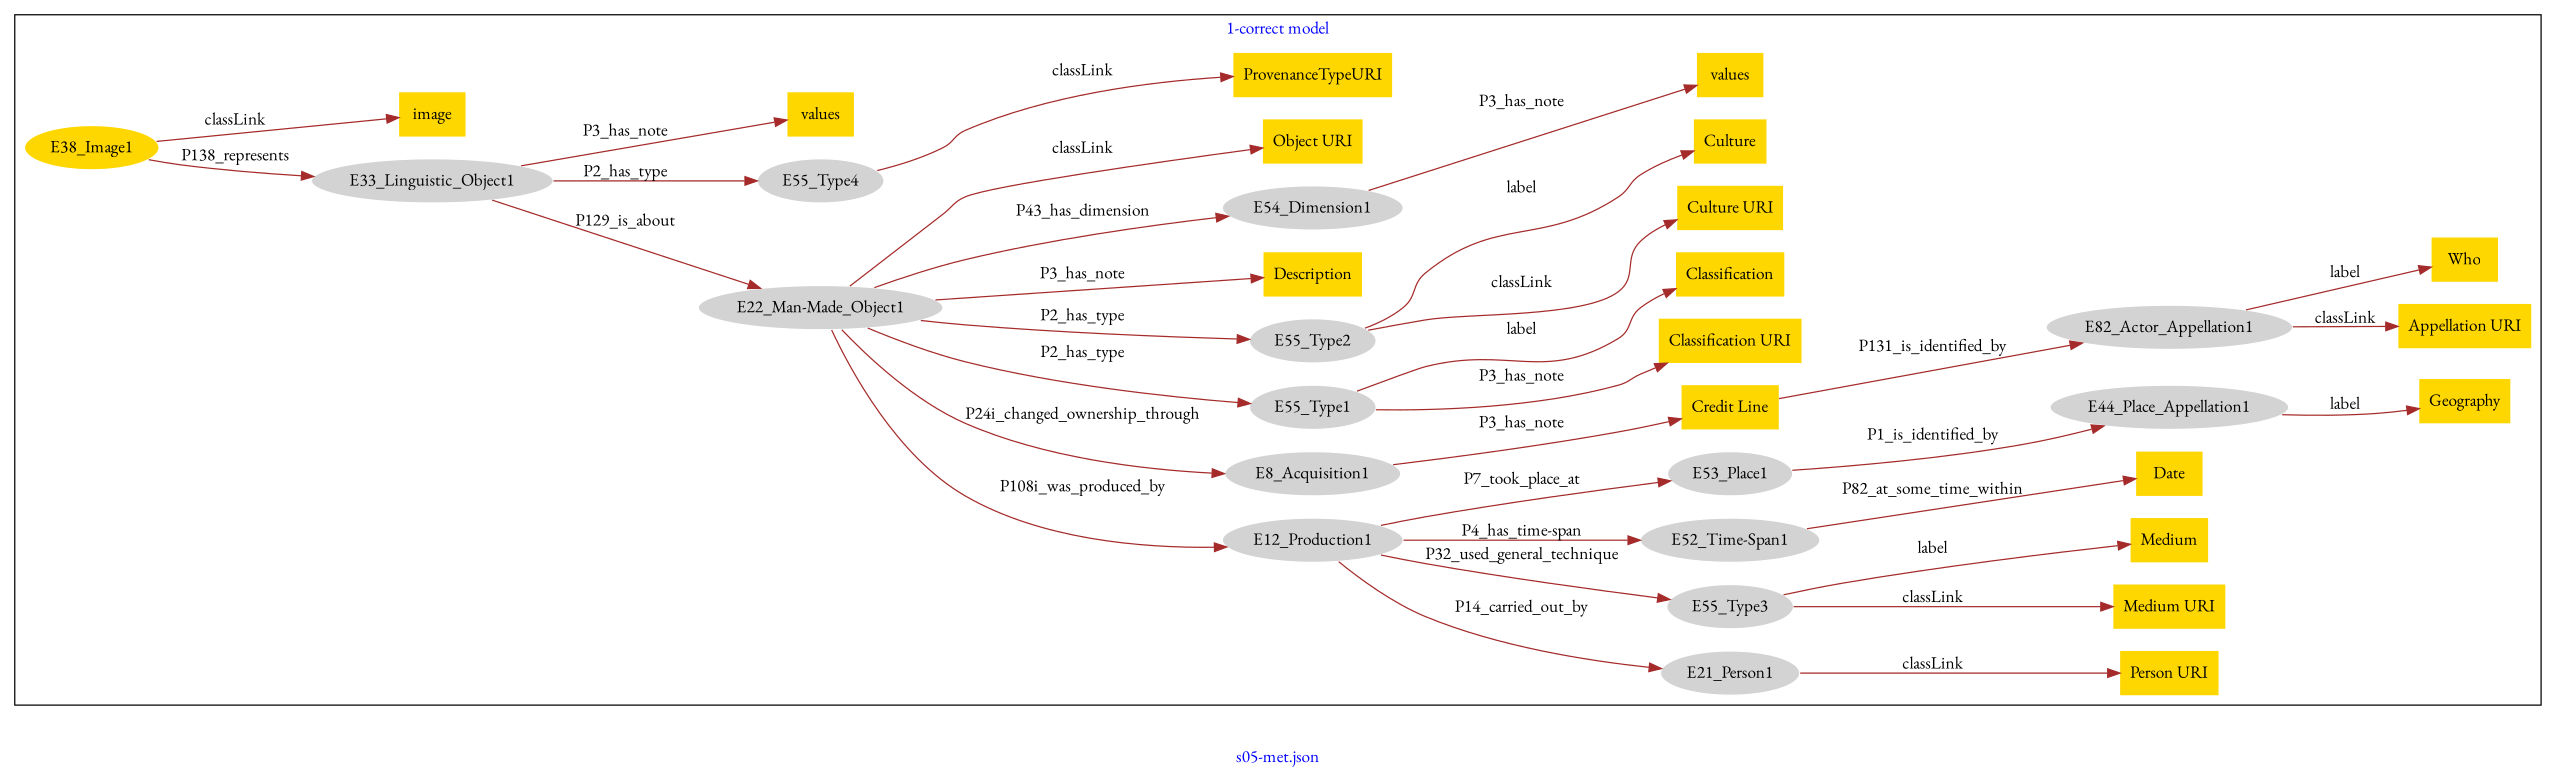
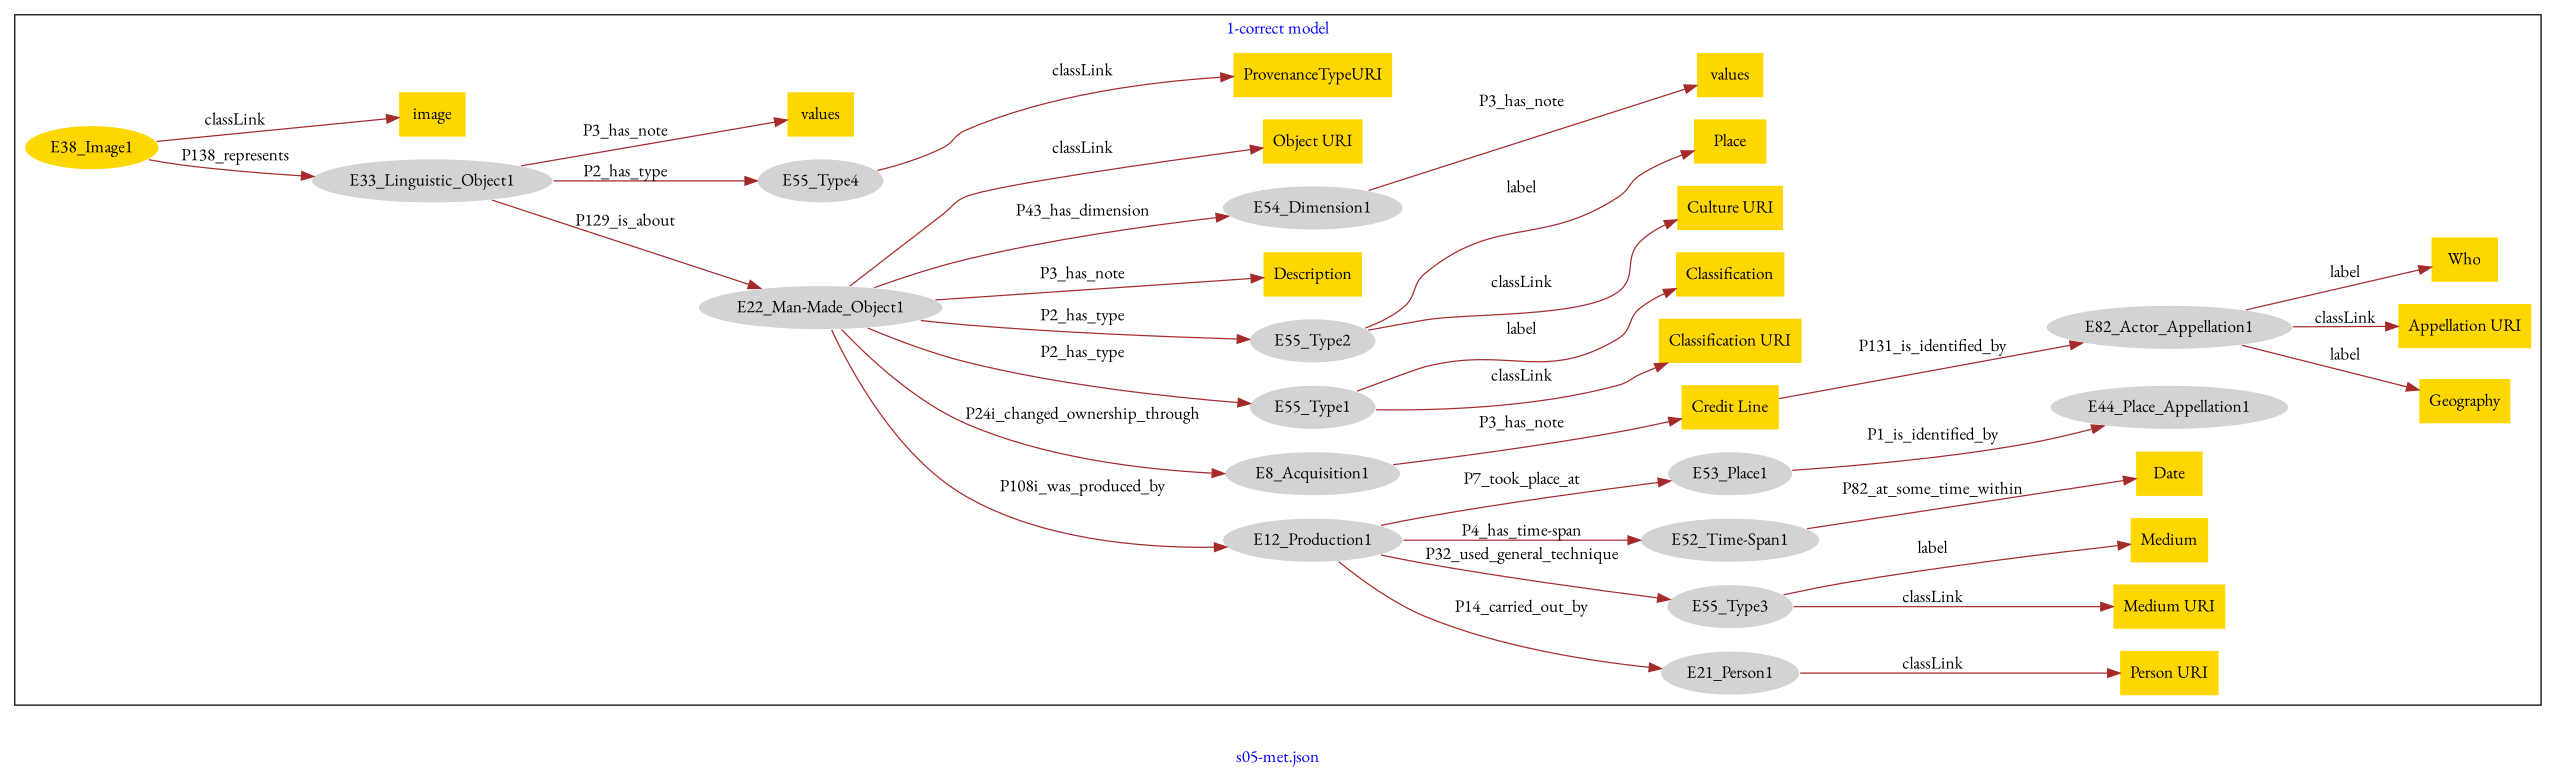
  digraph {
    fontcolor=blue
    fontname="EB Garamond"
    label="s05-met.json"
    rankdir=LR
    remincross=true
    node [fillcolor=gold fontname="EB Garamond" style=filled shape=plaintext]
    edge [color=brown fontcolor=black fontname="EB Garamond"]
    n1 [color=white fillcolor=lightgray label=E12_Production1 shape=""]
    n2 [color=white fillcolor=lightgray label=E21_Person1 shape=""]
    n3 [color=white fillcolor=lightgray label=E55_Type3 shape=""]
    n4 [color=white fillcolor=lightgray label="E52_Time-Span1" shape=""]
    n5 [color=white fillcolor=lightgray label=E53_Place1 shape=""]
    n6 [color=white fillcolor=lightgray label=E82_Actor_Appellation1 shape=""]
    n7 [label="Person URI"]
    n8 [color=white fillcolor=lightgray label="E22_Man-Made_Object1" shape=""]
    n9 [color=white fillcolor=lightgray label=E8_Acquisition1 shape=""]
    n10 [color=white fillcolor=lightgray label=E55_Type1 shape=""]
    n11 [color=white fillcolor=lightgray label=E55_Type2 shape=""]
    n12 [label=Description]
    n13 [color=white fillcolor=lightgray label=E54_Dimension1 shape=""]
    n14 [label="Object URI"]
    n15 [color=white fillcolor=lightgray label=E33_Linguistic_Object1 shape=""]
    n16 [color=white fillcolor=lightgray label=E55_Type4 shape=""]
    n17 [label=values]
    n18 [color=white label=E38_Image1 shape=""]
    n19 [label=image]
    n20 [color=white fillcolor=lightgray label=E44_Place_Appellation1 shape=""]
    n21 [label=Geography]
    n22 [label=Date]
    n23 [label=values]
    n24 [label="Classification URI"]
    n25 [label=Classification]
    n26 [label="Culture URI"]
-   n27 [label=Culture]
+   n27 [label=Place]
    n28 [label="Medium URI"]
    n29 [label=Medium]
    n30 [label=ProvenanceTypeURI]
    n31 [label="Appellation URI"]
    n32 [label=Who]
    n33 [label="Credit Line"]
    subgraph cluster_1 {
      label="1-correct model"
      n1
      n2
      n3
      n4
      n5
      n6
      n7
      n8
      n9
      n10
      n11
      n12
      n13
      n14
      n15
      n16
      n17
      n18
      n19
      n20
      n21
      n22
      n23
      n24
      n25
      n26
      n27
      n28
      n29
      n30
      n31
      n32
      n33
    }
    subgraph cluster_2 {
      label="candidate 0\nlink coherence:1.0\nconfidence:0.0\ncost:0.0\n-precision:0.0-recall:0.0"
    }
    n1 -> n2 [label=P14_carried_out_by]
    n1 -> n3 [label=P32_used_general_technique]
    n1 -> n4 [label="P4_has_time-span"]
    n1 -> n5 [label=P7_took_place_at]
    n2 -> n7 [label=classLink]
    n3 -> n28 [label=classLink]
    n3 -> n29 [label=label]
    n4 -> n22 [label=P82_at_some_time_within]
    n5 -> n20 [label=P1_is_identified_by]
    n6 -> n31 [label=classLink]
    n6 -> n32 [label=label]
    n8 -> n1 [label=P108i_was_produced_by]
    n8 -> n9 [label=P24i_changed_ownership_through]
    n8 -> n10 [label=P2_has_type]
    n8 -> n11 [label=P2_has_type]
    n8 -> n12 [label=P3_has_note]
    n8 -> n13 [label=P43_has_dimension]
    n8 -> n14 [label=classLink]
    n9 -> n33 [label=P3_has_note]
-   n10 -> n24 [label=P3_has_note]
+   n10 -> n24 [label=classLink]
    n10 -> n25 [label=label]
    n11 -> n26 [label=classLink]
    n11 -> n27 [label=label]
    n13 -> n23 [label=P3_has_note]
    n15 -> n8 [label=P129_is_about]
    n15 -> n16 [label=P2_has_type]
    n15 -> n17 [label=P3_has_note]
    n16 -> n30 [label=classLink]
    n18 -> n15 [label=P138_represents]
    n18 -> n19 [label=classLink]
-   n20 -> n21 [label=label]
+   n6 -> n21 [label=label]
    n33 -> n6 [label=P131_is_identified_by]
  }
